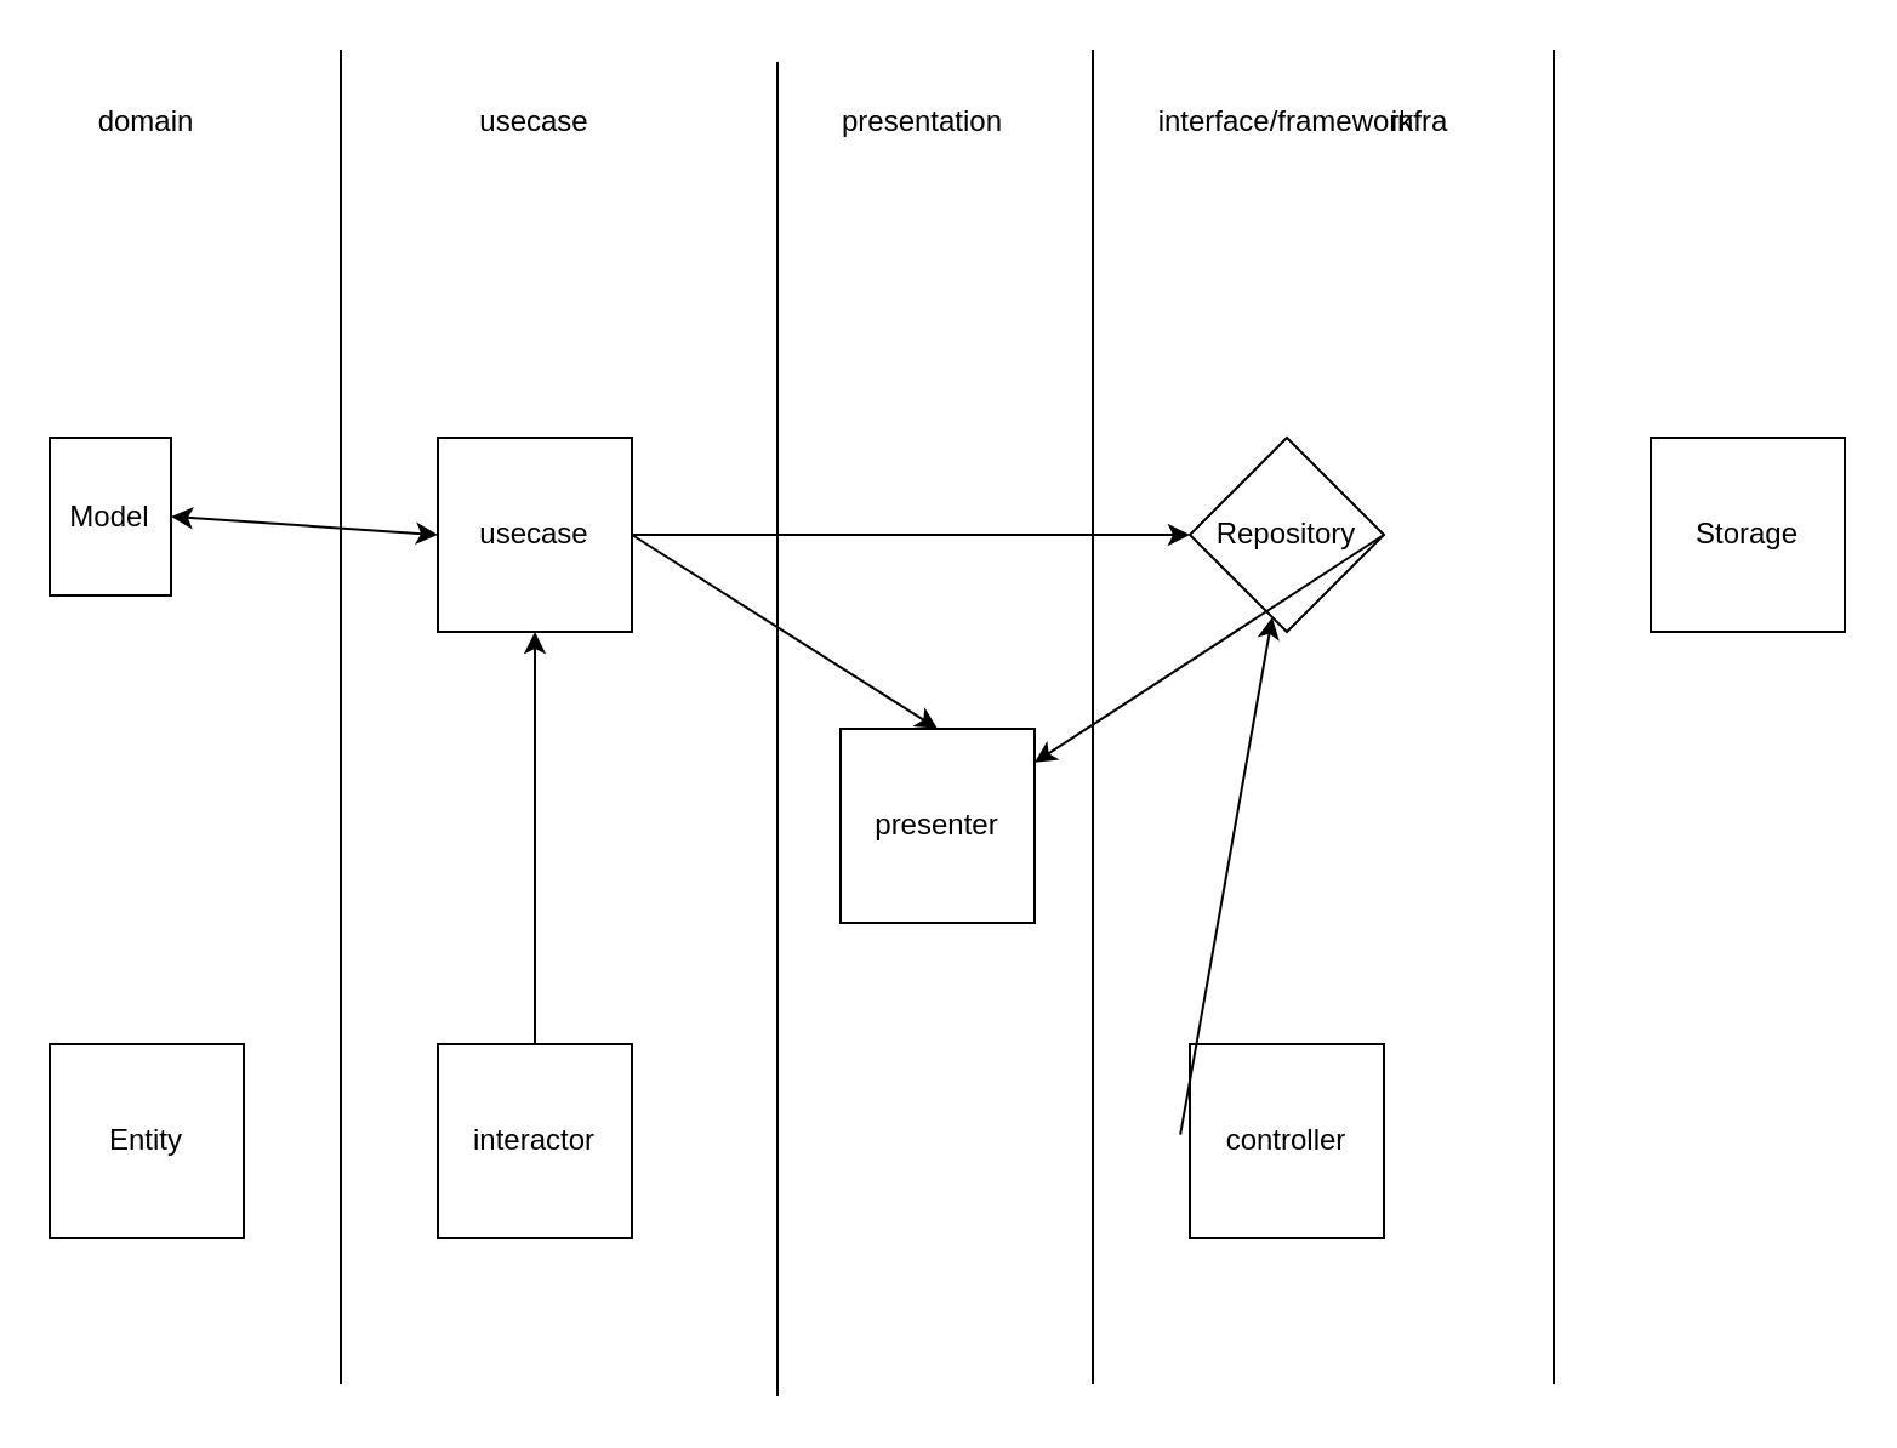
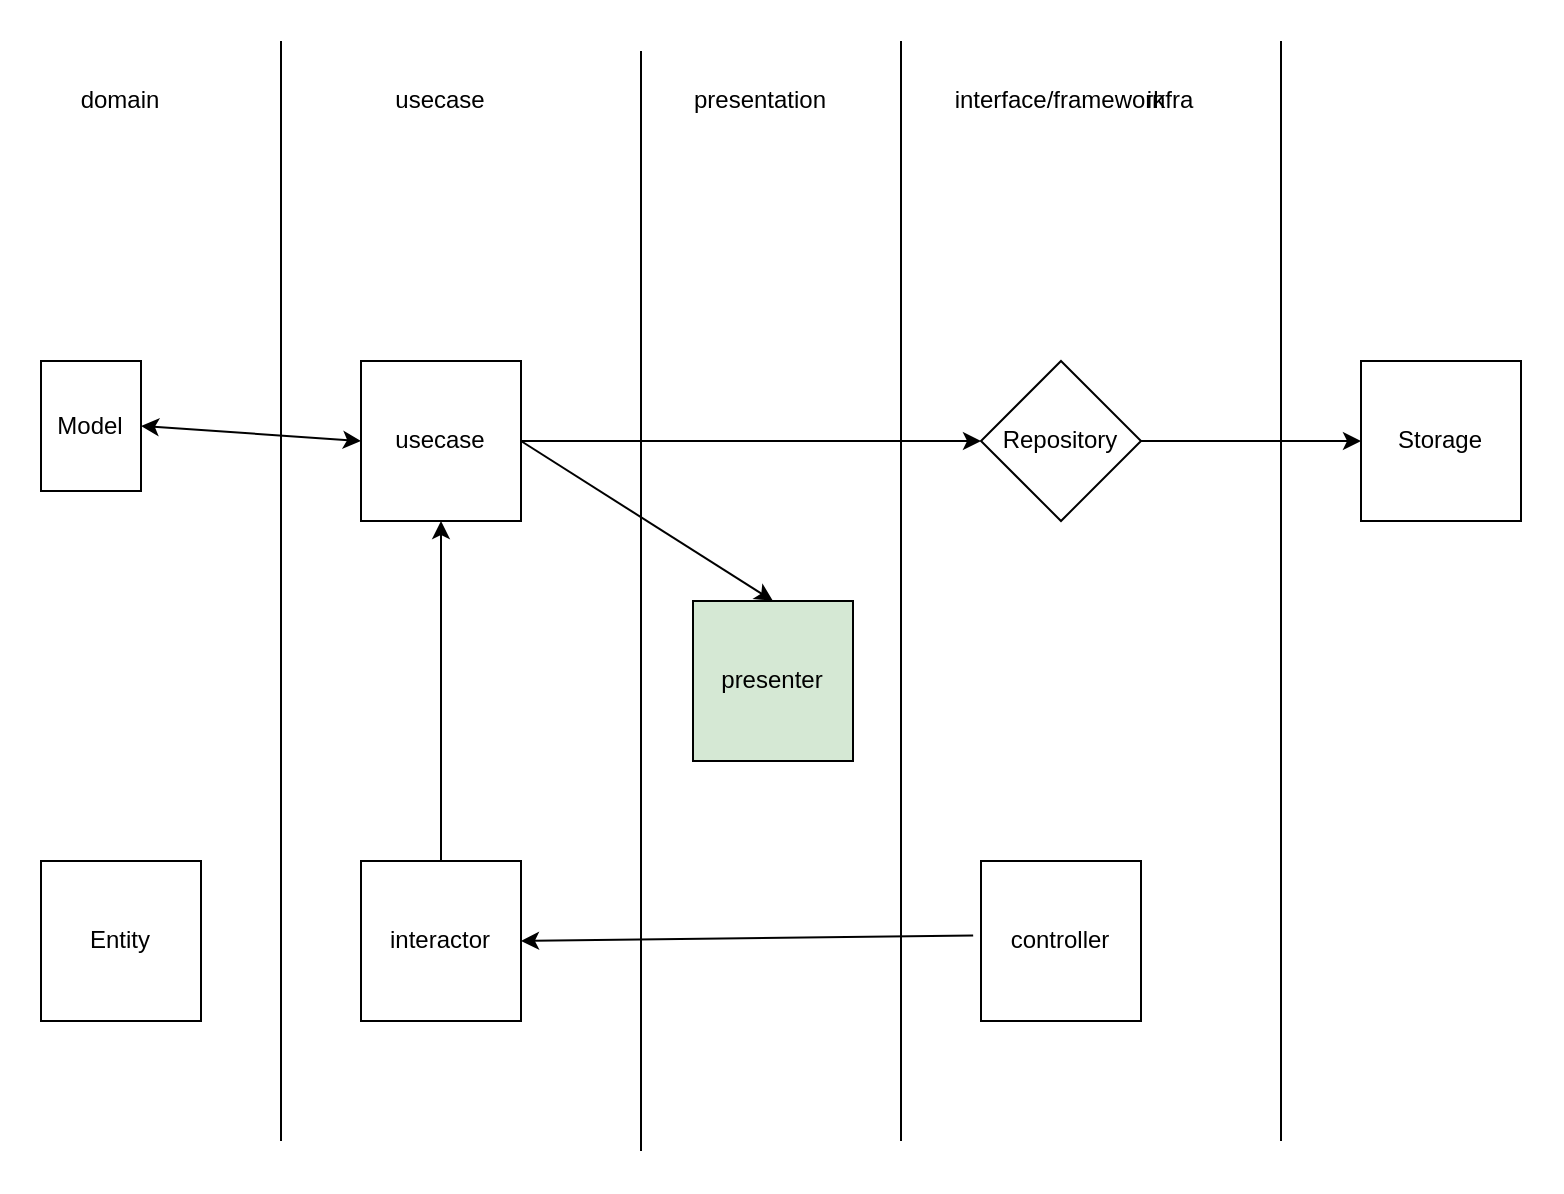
  <mxCell id="0" />
  <mxCell id="1" parent="0" />
  <mxCell id="2" value="usecase" style="whiteSpace=wrap;html=1;aspect=fixed;" vertex="1" parent="1"><mxGeometry x="180" y="180" width="80" height="80" as="geometry" /></mxCell>
  <mxCell id="3" value="Storage" style="whiteSpace=wrap;html=1;aspect=fixed;" vertex="1" parent="1"><mxGeometry x="680" y="180" width="80" height="80" as="geometry" /></mxCell>
  <mxCell id="4" value="Repository" style="rhombus;whiteSpace=wrap;html=1;aspect=fixed;" vertex="1" parent="1"><mxGeometry x="490" y="180" width="80" height="80" as="geometry" /></mxCell>
  <mxCell id="5" value="controller" style="whiteSpace=wrap;html=1;aspect=fixed;" vertex="1" parent="1"><mxGeometry x="490" y="430" width="80" height="80" as="geometry" /></mxCell>
  <mxCell id="6" value="interactor" style="whiteSpace=wrap;html=1;aspect=fixed;" vertex="1" parent="1"><mxGeometry x="180" y="430" width="80" height="80" as="geometry" /></mxCell>
- <mxCell id="7" value="presenter" style="whiteSpace=wrap;html=1;aspect=fixed;" vertex="1" parent="1"><mxGeometry x="346" y="300" width="80" height="80" as="geometry" /></mxCell>
+ <mxCell id="7" value="presenter" style="whiteSpace=wrap;html=1;aspect=fixed;fillColor=#d5e8d4;" vertex="1" parent="1"><mxGeometry x="346" y="300" width="80" height="80" as="geometry" /></mxCell>
  <mxCell id="8" value="Model" style="whiteSpace=wrap;html=1;aspect=fixed;" vertex="1" parent="1"><mxGeometry x="20" y="180" width="50" height="65" as="geometry" /></mxCell>
  <mxCell id="9" value="interface/framework" style="text;html=1;strokeColor=none;fillColor=none;align=center;verticalAlign=middle;whiteSpace=wrap;rounded=0;" vertex="1" parent="1"><mxGeometry x="510" y="40" width="40" height="20" as="geometry" /></mxCell>
  <mxCell id="10" value="infra" style="text;html=1;strokeColor=none;fillColor=none;align=center;verticalAlign=middle;whiteSpace=wrap;rounded=0;" vertex="1" parent="1"><mxGeometry x="565" y="40" width="40" height="20" as="geometry" /></mxCell>
  <mxCell id="11" value="" style="endArrow=none;html=1;" edge="1" parent="1"><mxGeometry width="50" height="50" relative="1" as="geometry"><mxPoint x="320" y="575" as="sourcePoint" /><mxPoint x="320" y="25" as="targetPoint" /></mxGeometry></mxCell>
  <mxCell id="12" value="" style="endArrow=none;html=1;" edge="1" parent="1"><mxGeometry width="50" height="50" relative="1" as="geometry"><mxPoint x="640" y="570" as="sourcePoint" /><mxPoint x="640" as="targetPoint" y="20" /></mxGeometry></mxCell>
  <mxCell id="13" value="domain" style="text;html=1;strokeColor=none;fillColor=none;align=center;verticalAlign=middle;whiteSpace=wrap;rounded=0;" vertex="1" parent="1"><mxGeometry x="40" y="40" width="40" height="20" as="geometry" /></mxCell>
- <mxCell id="14" value="" style="endArrow=classic;html=1;exitX=-0.049;exitY=0.466;exitDx=0;exitDy=0;exitPerimeter=0;" edge="1" parent="1" source="5" target="4"><mxGeometry width="50" height="50" relative="1" as="geometry"><mxPoint x="362" y="495" as="sourcePoint" /><mxPoint x="412" y="445" as="targetPoint" /></mxGeometry></mxCell>
+ <mxCell id="14" value="" style="endArrow=classic;html=1;entryX=1;entryY=0.5;entryDx=0;entryDy=0;exitX=-0.049;exitY=0.466;exitDx=0;exitDy=0;exitPerimeter=0;" edge="1" parent="1" source="5" target="6"><mxGeometry width="50" height="50" relative="1" as="geometry"><mxPoint x="362" y="495" as="sourcePoint" /><mxPoint x="412" y="445" as="targetPoint" /></mxGeometry></mxCell>
  <mxCell id="15" value="" style="endArrow=classic;html=1;entryX=0.5;entryY=1;entryDx=0;entryDy=0;exitX=0.5;exitY=0;exitDx=0;exitDy=0;" edge="1" parent="1" source="6" target="2"><mxGeometry width="50" height="50" relative="1" as="geometry"><mxPoint x="200" y="420" as="sourcePoint" /><mxPoint x="600" y="260" as="targetPoint" /></mxGeometry></mxCell>
  <mxCell id="16" value="Entity" style="whiteSpace=wrap;html=1;aspect=fixed;" vertex="1" parent="1"><mxGeometry x="20" y="430" width="80" height="80" as="geometry" /></mxCell>
  <mxCell id="17" value="" style="endArrow=none;html=1;" edge="1" parent="1"><mxGeometry width="50" height="50" relative="1" as="geometry"><mxPoint x="140" y="570" as="sourcePoint" /><mxPoint x="140" as="targetPoint" y="20" /></mxGeometry></mxCell>
  <mxCell id="18" value="usecase" style="text;html=1;strokeColor=none;fillColor=none;align=center;verticalAlign=middle;whiteSpace=wrap;rounded=0;" vertex="1" parent="1"><mxGeometry x="200" y="40" width="40" height="20" as="geometry" /></mxCell>
  <mxCell id="19" value="" style="endArrow=none;html=1;" edge="1" parent="1"><mxGeometry width="50" height="50" relative="1" as="geometry"><mxPoint x="450" y="570" as="sourcePoint" /><mxPoint x="450" as="targetPoint" y="20" /></mxGeometry></mxCell>
  <mxCell id="20" value="presentation" style="text;html=1;strokeColor=none;fillColor=none;align=center;verticalAlign=middle;whiteSpace=wrap;rounded=0;" vertex="1" parent="1"><mxGeometry x="360" y="40" width="40" height="20" as="geometry" /></mxCell>
  <mxCell id="21" value="" style="endArrow=classic;startArrow=classic;html=1;entryX=0;entryY=0.5;entryDx=0;entryDy=0;exitX=1;exitY=0.5;exitDx=0;exitDy=0;" edge="1" parent="1" source="8" target="2"><mxGeometry width="50" height="50" relative="1" as="geometry"><mxPoint x="470" y="390" as="sourcePoint" /><mxPoint x="520" y="340" as="targetPoint" /></mxGeometry></mxCell>
  <mxCell id="22" value="" style="endArrow=classic;html=1;entryX=0;entryY=0.5;entryDx=0;entryDy=0;" edge="1" parent="1" target="4"><mxGeometry width="50" height="50" relative="1" as="geometry"><mxPoint x="260" y="220" as="sourcePoint" /><mxPoint x="310" y="170" as="targetPoint" /></mxGeometry></mxCell>
- <mxCell id="23" value="" style="endArrow=classic;html=1;exitX=1;exitY=0.5;exitDx=0;exitDy=0;" edge="1" parent="1" source="4" target="7"><mxGeometry width="50" height="50" relative="1" as="geometry"><mxPoint x="470" y="390" as="sourcePoint" /><mxPoint x="520" y="340" as="targetPoint" /></mxGeometry></mxCell>
+ <mxCell id="23" value="" style="endArrow=classic;html=1;entryX=0;entryY=0.5;entryDx=0;entryDy=0;exitX=1;exitY=0.5;exitDx=0;exitDy=0;" edge="1" parent="1" source="4" target="3"><mxGeometry width="50" height="50" relative="1" as="geometry"><mxPoint x="470" y="390" as="sourcePoint" /><mxPoint x="520" y="340" as="targetPoint" /></mxGeometry></mxCell>
  <mxCell id="24" value="" style="endArrow=classic;html=1;entryX=0.5;entryY=0;entryDx=0;entryDy=0;" edge="1" parent="1" target="7"><mxGeometry width="50" height="50" relative="1" as="geometry"><mxPoint x="260" y="220" as="sourcePoint" /><mxPoint x="500" y="400" as="targetPoint" /></mxGeometry></mxCell>
